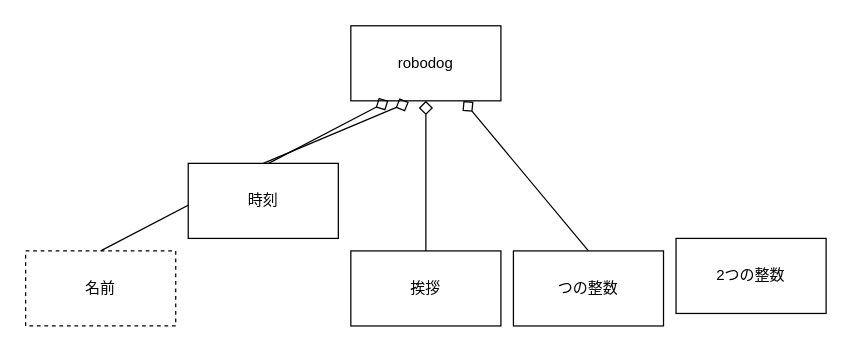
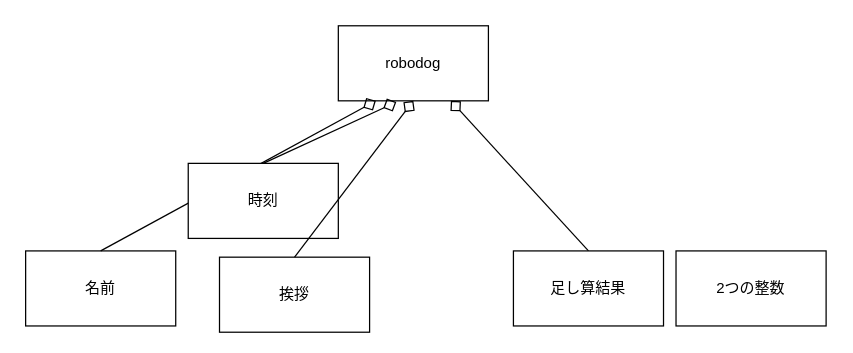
  <mxCell id="0" />
  <mxCell id="1" parent="0" />
- <mxCell id="2" value="robodog" style="rounded=0;whiteSpace=wrap;html=1;" parent="1" vertex="1"><mxGeometry x="280" y="20" width="120" height="60" as="geometry" /></mxCell>
- <mxCell id="3" value="名前" style="rounded=0;whiteSpace=wrap;html=1;dashed=1;" vertex="1" parent="1"><mxGeometry x="20" y="200" width="120" height="60" as="geometry" /></mxCell>
+ <mxCell id="2" value="robodog" style="rounded=0;whiteSpace=wrap;html=1;" parent="1" vertex="1"><mxGeometry x="270" y="20" width="120" height="60" as="geometry" /></mxCell>
+ <mxCell id="3" value="名前" style="rounded=0;whiteSpace=wrap;html=1;" vertex="1" parent="1"><mxGeometry x="20" y="200" width="120" height="60" as="geometry" /></mxCell>
  <mxCell id="4" value="" style="endArrow=none;startArrow=diamond;html=1;rounded=0;startFill=0;startSize=9;exitX=0.25;exitY=1;exitDx=0;exitDy=0;entryX=0.5;entryY=0;entryDx=0;entryDy=0;endFill=0;" edge="1" parent="1" source="2" target="3"><mxGeometry width="50" height="50" relative="1" as="geometry"><mxPoint x="190" y="150" as="sourcePoint" /><mxPoint x="300" y="320" as="targetPoint" /></mxGeometry></mxCell>
  <mxCell id="5" value="時刻" style="rounded=0;whiteSpace=wrap;html=1;" vertex="1" parent="1"><mxGeometry x="150" y="130" width="120" height="60" as="geometry" /></mxCell>
  <mxCell id="6" value="" style="endArrow=none;startArrow=diamond;html=1;rounded=0;startFill=0;startSize=9;exitX=0.386;exitY=1.017;exitDx=0;exitDy=0;entryX=0.5;entryY=0;entryDx=0;entryDy=0;endFill=0;exitPerimeter=0;" edge="1" parent="1" target="5" source="2"><mxGeometry width="50" height="50" relative="1" as="geometry"><mxPoint x="460" y="240" as="sourcePoint" /><mxPoint x="570" y="480" as="targetPoint" /></mxGeometry></mxCell>
  <mxCell id="7" value="" style="endArrow=none;startArrow=diamond;html=1;rounded=0;startFill=0;startSize=9;entryX=0.5;entryY=0;entryDx=0;entryDy=0;endFill=0;exitX=0.75;exitY=1;exitDx=0;exitDy=0;" edge="1" parent="1" target="10" source="2"><mxGeometry width="50" height="50" relative="1" as="geometry"><mxPoint x="380" y="90" as="sourcePoint" /><mxPoint x="730" y="510" as="targetPoint" /></mxGeometry></mxCell>
- <mxCell id="8" value="挨拶" style="rounded=0;whiteSpace=wrap;html=1;" vertex="1" parent="1"><mxGeometry x="280" y="200" width="120" height="60" as="geometry" /></mxCell>
+ <mxCell id="8" value="挨拶" style="rounded=0;whiteSpace=wrap;html=1;" vertex="1" parent="1"><mxGeometry x="175" y="205" width="120" height="60" as="geometry" /></mxCell>
  <mxCell id="9" value="" style="endArrow=none;startArrow=diamond;html=1;rounded=0;startFill=0;startSize=9;exitX=0.5;exitY=1;exitDx=0;exitDy=0;entryX=0.5;entryY=0;entryDx=0;entryDy=0;endFill=0;" edge="1" parent="1" target="8" source="2"><mxGeometry width="50" height="50" relative="1" as="geometry"><mxPoint x="640" y="280" as="sourcePoint" /><mxPoint x="750" y="520" as="targetPoint" /></mxGeometry></mxCell>
- <mxCell id="10" value="つの整数" style="rounded=0;whiteSpace=wrap;html=1;" vertex="1" parent="1"><mxGeometry x="410" y="200" width="120" height="60" as="geometry" /></mxCell>
- <mxCell id="11" value="2つの整数" style="rounded=0;whiteSpace=wrap;html=1;" vertex="1" parent="1"><mxGeometry x="540" y="190" width="120" height="60" as="geometry" /></mxCell>
+ <mxCell id="10" value="足し算結果" style="rounded=0;whiteSpace=wrap;html=1;" vertex="1" parent="1"><mxGeometry x="410" y="200" width="120" height="60" as="geometry" /></mxCell>
+ <mxCell id="11" value="2つの整数" style="rounded=0;whiteSpace=wrap;html=1;" vertex="1" parent="1"><mxGeometry x="540" y="200" width="120" height="60" as="geometry" /></mxCell>
